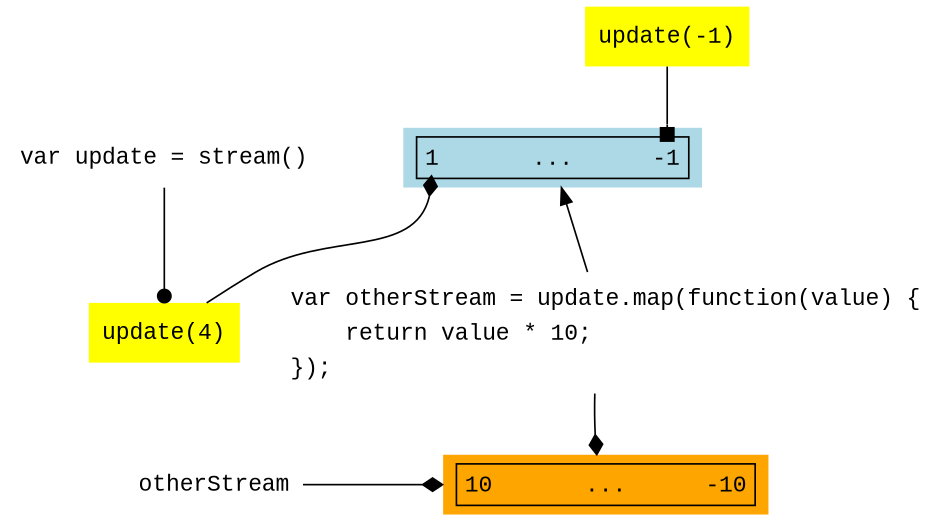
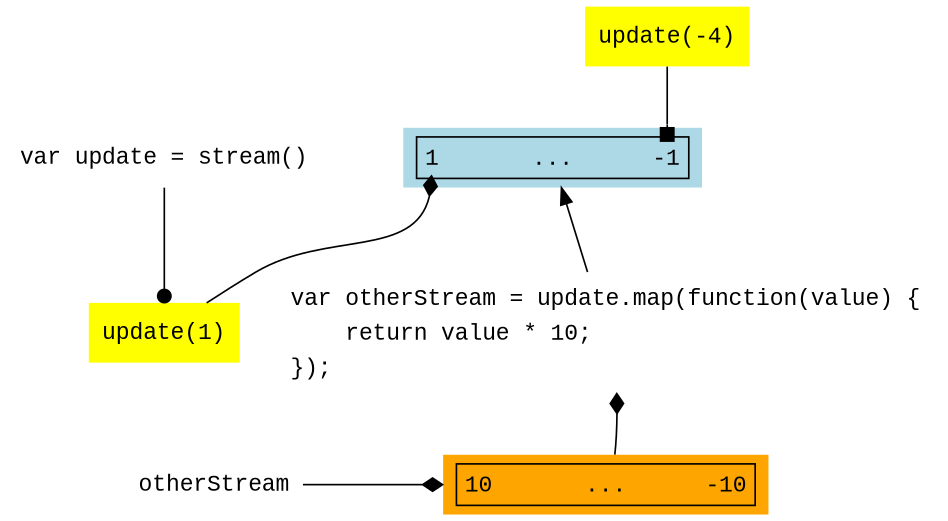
  digraph {
    fontname="Liberation Mono"
    node [fontname="Liberation Mono" shape=none style=filled]
    edge [arrowhead=diamond fontname="Liberation Mono"]
    n1 [label="var update = stream()" style=""]
    n2 [fillcolor=lightblue label=<     <table border="1">       <tr>         <td port="plusone" border="0">1</td>         <td border="0">&nbsp;&nbsp;&nbsp;&nbsp;&nbsp;&nbsp;...&nbsp;&nbsp;&nbsp;&nbsp;&nbsp;</td>         <td port="minusone" border="0">-1</td>       </tr>     </table>   > shape=plaintext]
    n3 [fillcolor=orange label=<     <table border="1">       <tr>         <td port="plusone" border="0">10</td>         <td border="0">&nbsp;&nbsp;&nbsp;&nbsp;&nbsp;&nbsp;...&nbsp;&nbsp;&nbsp;&nbsp;&nbsp;</td>         <td port="minusone" border="0">-10</td>       </tr>     </table>   > shape=plaintext]
    otherStream [style=""]
-   n5 [fillcolor=yellow label="update(4)"]
+   n5 [fillcolor=yellow label="update(1)"]
    n6 [label=<     <table border="0">       <tr>         <td align='left'>var otherStream = update.map(function(value) {</td>       </tr>       <tr>         <td align='left'>    return value * 10;</td>       </tr>       <tr>         <td align='left'>});</td>       </tr>     </table>   > shape=plaintext style=""]
-   n7 [fillcolor=yellow label="update(-1)"]
+   n7 [fillcolor=yellow label="update(-4)"]
    subgraph sub_1 {
      rank=same
      n1
      n2
    }
    subgraph sub_2 {
      rank=same
      n3
      otherStream
    }
    n1 -> n5 [arrowhead=dot label="        "]
    n2 -> n6 [dir=back arrowhead=""]
    otherStream -> n3 [label="        "]
    n5 -> n2 [headport=plusone]
-   n6 -> n3
+   n3 -> n6
    n7 -> n2 [arrowhead=box headport=minusone]
  }
